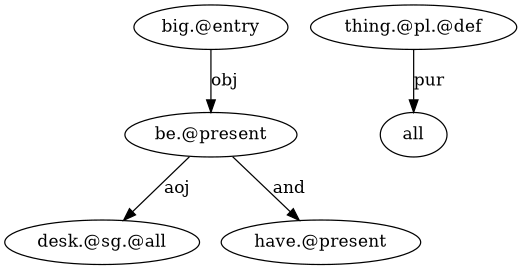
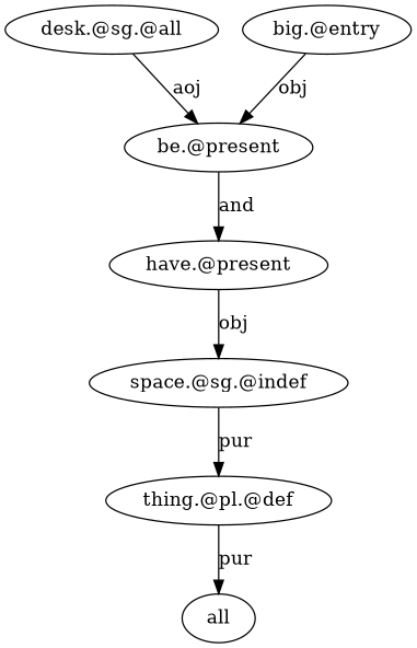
  digraph {
    n1 [label="be.@present"]
    n2 [label="desk.@sg.@all"]
    n3 [label="have.@present"]
    n4 [label="big.@entry"]
+   n5 [label="space.@sg.@indef"]
    n6 [label="thing.@pl.@def"]
    n7 [label=all]
-   n1 -> n2 [label=aoj]
+   n2 -> n1 [label=aoj]
    n1 -> n3 [label=and]
+   n3 -> n5 [label=obj]
    n4 -> n1 [label=obj]
+   n5 -> n6 [label=pur]
    n6 -> n7 [label=pur]
  }
